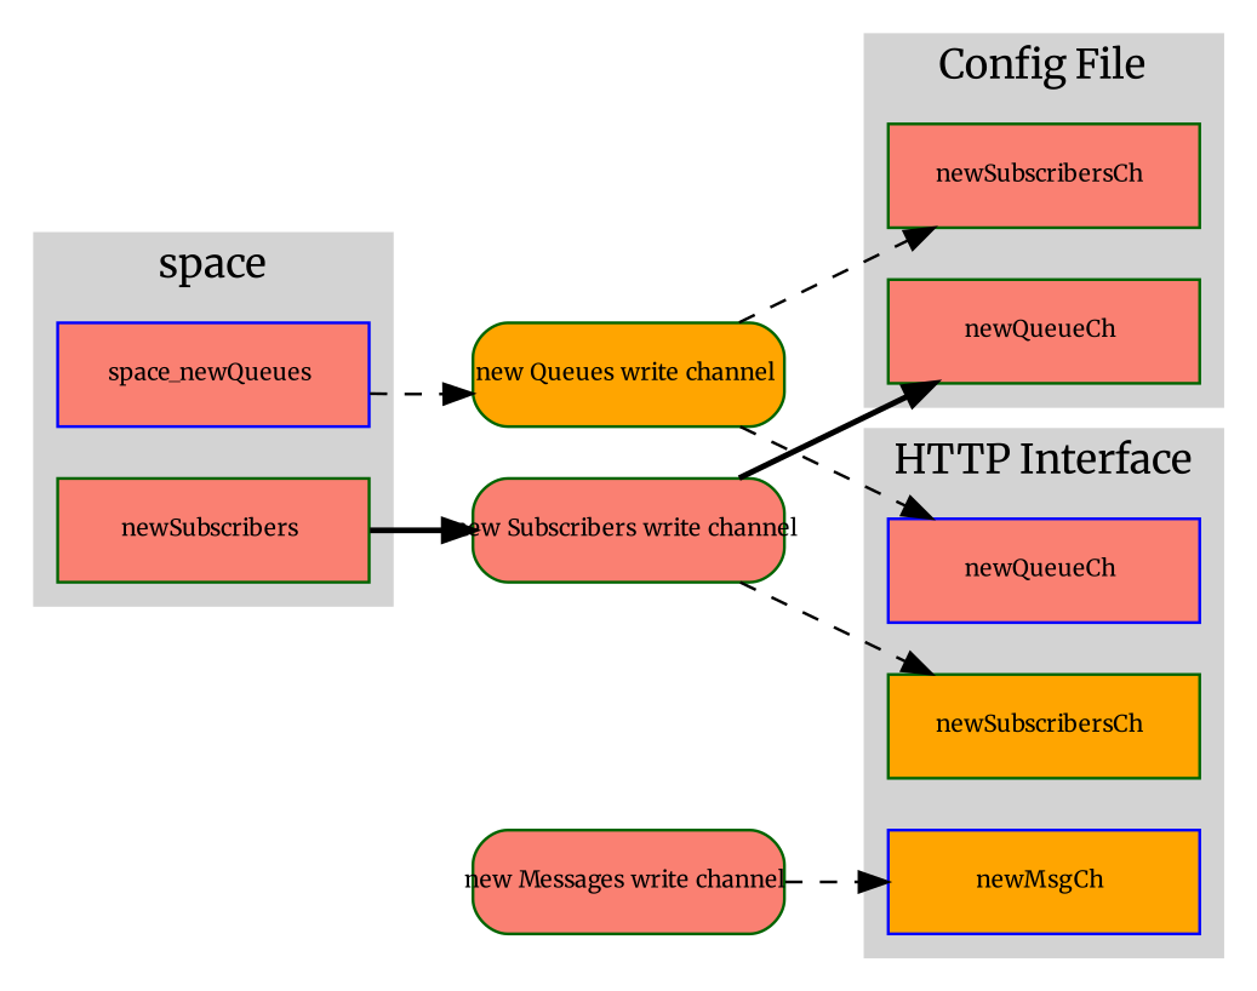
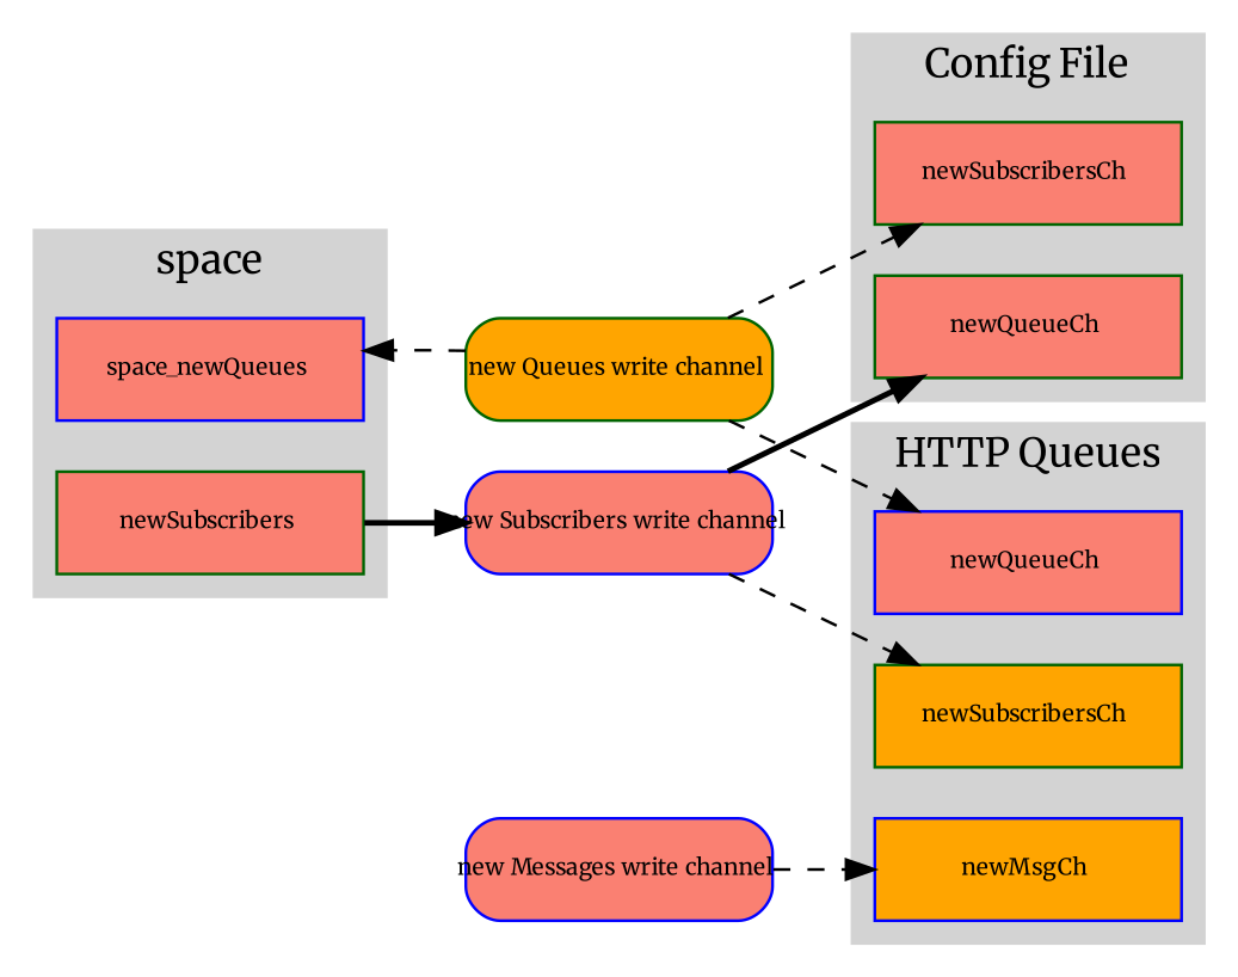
  digraph {
    fontname=Merriweather
    rankdir=LR
    splines=line
    node [color=darkgreen fillcolor=salmon fixedsize=true fontname=Merriweather fontsize=8 shape=rect style=filled]
    edge [fontname=Merriweather fontsize=8 style=dashed]
    n1 [label="newSubscribersCh " width=1.5]
    n2 [label="newQueueCh " width=1.5]
    n3 [color=blue label="space_newQueues " width=1.5]
    n4 [label="newSubscribers " width=1.5]
    n5 [color=blue fillcolor=orange label="newMsgCh " width=1.5]
    n6 [fillcolor=orange label="newSubscribersCh " width=1.5]
    n7 [color=blue label="newQueueCh " width=1.5]
    n8 [fillcolor=orange label="new Queues write channel " style="rounded,filled" width=1.5]
-   n9 [label="new Subscribers write channel " style="rounded,filled" width=1.5]
-   n10 [label="new Messages write channel " style="rounded,filled" width=1.5]
+   n9 [color=blue label="new Subscribers write channel " style="rounded,filled" width=1.5]
+   n10 [color=blue label="new Messages write channel " style="rounded,filled" width=1.5]
    subgraph cluster_1 {
      color=lightgrey
      label="Config File"
      style=filled
      n1
      n2
    }
    subgraph cluster_2 {
      color=lightgrey
      label=space
      style=filled
      n3
      n4
    }
    subgraph cluster_3 {
      color=lightgrey
-     label="HTTP Interface"
+     label="HTTP Queues"
      style=filled
      n5
      n6
      n7
    }
-   n3 -> n8
+   n8 -> n3
    n4 -> n9 [style=bold]
    n8 -> n1
    n8 -> n7
    n9 -> n2 [style=bold]
    n9 -> n6
    n10 -> n5
  }
